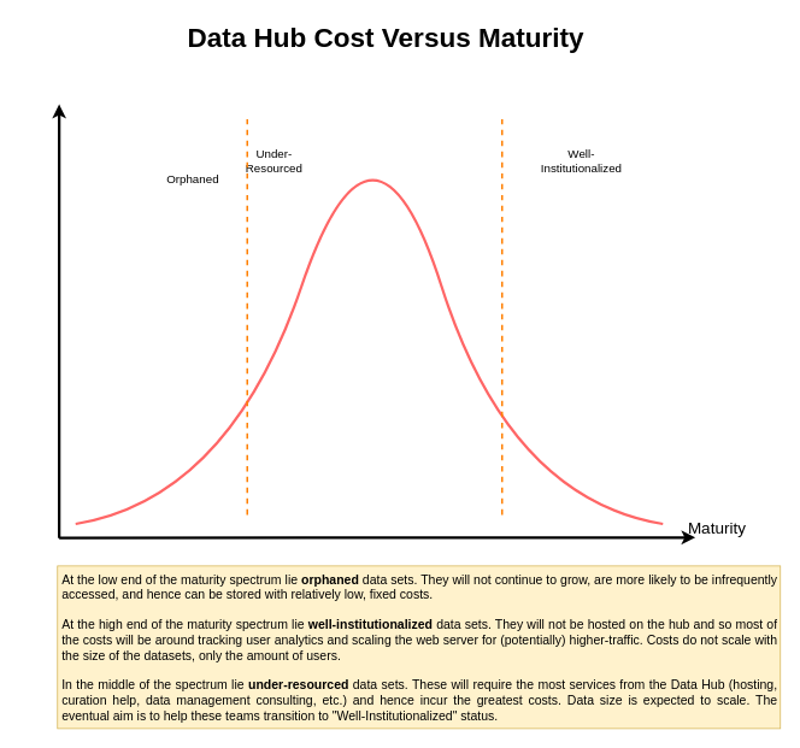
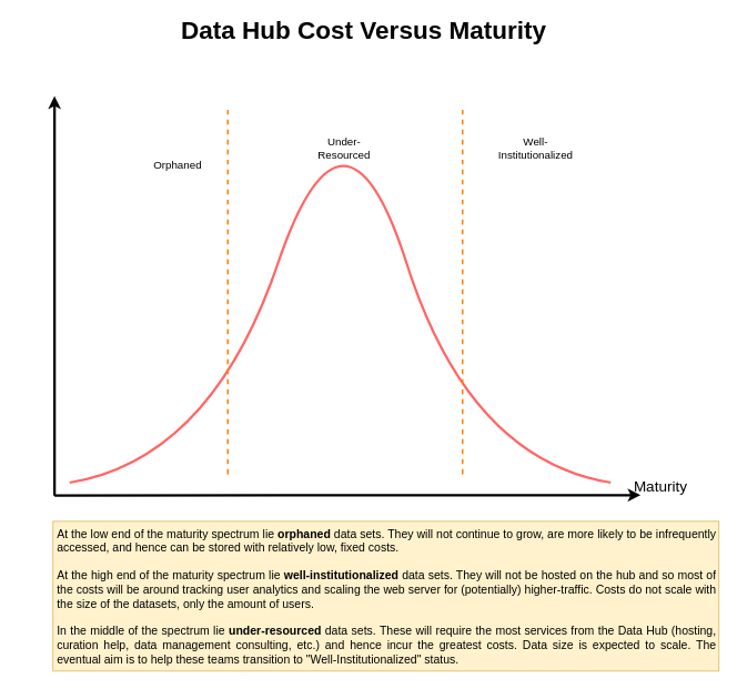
  <mxCell id="0" />
  <mxCell id="1" parent="0" />
- <mxCell id="2" value="Data Hub Cost Versus Maturity" style="text;spacingTop=-5;align=center;verticalAlign=middle;fontSize=30;fontStyle=1;html=1;points=[]" parent="1" vertex="1"><mxGeometry x="20.5" y="20.5" width="810" height="45" as="geometry" /></mxCell>
+ <mxCell id="2" value="Data Hub Cost Versus Maturity" style="text;spacingTop=-5;align=center;verticalAlign=middle;fontSize=30;fontStyle=1;html=1;points=[]" parent="1" vertex="1"><mxGeometry x="30.5" y="15.5" width="810" height="45" as="geometry" /></mxCell>
  <mxCell id="3" value="" style="group" parent="1" vertex="1" connectable="0"><mxGeometry x="23" y="86" width="840" height="517" as="geometry" /></mxCell>
  <mxCell id="4" value="" style="group" parent="3" vertex="1" connectable="0"><mxGeometry width="840" height="517" as="geometry" /></mxCell>
  <mxCell id="5" value="" style="edgeStyle=none;html=1;fontColor=#000000;strokeWidth=3;strokeColor=#000000;" parent="4" edge="1"><mxGeometry width="100" height="100" relative="1" as="geometry"><mxPoint x="41.869" y="509" as="sourcePoint" /><mxPoint x="41.869" y="29" as="targetPoint" /></mxGeometry></mxCell>
  <mxCell id="6" value="Maturity" style="text;spacingTop=-5;html=1;fontSize=18;fontStyle=0;points=[];strokeColor=none;" parent="4" vertex="1"><mxGeometry x="736.262" y="487" width="83.738" height="20" as="geometry" /></mxCell>
  <mxCell id="7" value="" style="edgeStyle=none;html=1;fontColor=#000000;strokeWidth=3;strokeColor=#000000;" parent="4" edge="1"><mxGeometry width="100" height="100" relative="1" as="geometry"><mxPoint x="41.869" y="509" as="sourcePoint" /><mxPoint x="745.794" y="508.5" as="targetPoint" /></mxGeometry></mxCell>
  <mxCell id="8" value="" style="endArrow=none;html=1;fontSize=13;strokeWidth=3;strokeColor=#FF6666;curved=1;startArrow=none;startFill=0;" parent="4" edge="1"><mxGeometry width="50" height="50" relative="1" as="geometry"><mxPoint x="60" y="493.5" as="sourcePoint" /><mxPoint x="710" y="493.5" as="targetPoint" /><Array as="points"><mxPoint x="230" y="465.5" /><mxPoint x="390" y="-4.5" /><mxPoint x="540" y="465.5" /></Array></mxGeometry></mxCell>
  <mxCell id="9" value="" style="endArrow=none;dashed=1;html=1;strokeWidth=2;strokeColor=#FF8000;fontSize=13;curved=1;" parent="4" edge="1"><mxGeometry width="50" height="50" relative="1" as="geometry"><mxPoint x="532" y="45.5" as="sourcePoint" /><mxPoint x="532" y="485.5" as="targetPoint" /></mxGeometry></mxCell>
  <mxCell id="10" value="Orphaned" style="text;html=1;strokeColor=none;fillColor=none;align=center;verticalAlign=middle;whiteSpace=wrap;rounded=0;fontSize=13;" parent="4" vertex="1"><mxGeometry x="160" y="95.5" width="60" height="30" as="geometry" /></mxCell>
  <mxCell id="11" value="Well-Institutionalized" style="text;html=1;strokeColor=none;fillColor=none;align=center;verticalAlign=middle;whiteSpace=wrap;rounded=0;fontSize=13;" parent="4" vertex="1"><mxGeometry x="570" y="75.5" width="100" height="30" as="geometry" /></mxCell>
- <mxCell id="12" value="Under-Resourced" style="text;html=1;strokeColor=none;fillColor=none;align=center;verticalAlign=middle;whiteSpace=wrap;rounded=0;fontSize=13;" parent="4" vertex="1"><mxGeometry x="250" y="75.5" width="60" height="30" as="geometry" /></mxCell>
+ <mxCell id="12" value="Under-Resourced" style="text;html=1;strokeColor=none;fillColor=none;align=center;verticalAlign=middle;whiteSpace=wrap;rounded=0;fontSize=13;" parent="4" vertex="1"><mxGeometry x="360" y="75.5" width="60" height="30" as="geometry" /></mxCell>
  <mxCell id="13" value="" style="endArrow=none;dashed=1;html=1;strokeWidth=2;strokeColor=#FF8000;fontSize=13;curved=1;" parent="3" edge="1"><mxGeometry width="50" height="50" relative="1" as="geometry"><mxPoint x="250" y="45.5" as="sourcePoint" /><mxPoint x="250" y="485.5" as="targetPoint" /></mxGeometry></mxCell>
  <mxCell id="14" value="&lt;div style=&quot;font-size: 14px;&quot; align=&quot;justify&quot;&gt;&lt;font style=&quot;font-size: 14px;&quot;&gt;&lt;br&gt;&lt;/font&gt;&lt;/div&gt;&lt;div style=&quot;font-size: 14px;&quot; align=&quot;justify&quot;&gt;&lt;font style=&quot;font-size: 14px;&quot;&gt;At the low end of the maturity spectrum lie &lt;b&gt;orphaned&lt;/b&gt; data sets. They will not continue to grow, are more likely to be infrequently accessed, and hence can be stored with relatively low, fixed costs. &lt;br&gt;&lt;/font&gt;&lt;/div&gt;&lt;div style=&quot;font-size: 14px;&quot; align=&quot;justify&quot;&gt;&lt;font style=&quot;font-size: 14px;&quot;&gt;&lt;br&gt;&lt;/font&gt;&lt;/div&gt;&lt;div style=&quot;font-size: 14px;&quot; align=&quot;justify&quot;&gt;&lt;font style=&quot;font-size: 14px;&quot;&gt;At the high end of the maturity spectrum lie &lt;b&gt;well-institutionalized&lt;/b&gt; data sets. They will not be hosted on the hub and so most of the costs will be around tracking user analytics and scaling the web server for (potentially) higher-traffic. Costs do not scale with the size of the datasets, only the amount of users.&lt;/font&gt;&lt;/div&gt;&lt;div style=&quot;font-size: 14px;&quot; align=&quot;justify&quot;&gt;&lt;font style=&quot;font-size: 14px;&quot;&gt;&lt;br&gt;&lt;/font&gt;&lt;/div&gt;&lt;div style=&quot;font-size: 14px;&quot; align=&quot;justify&quot;&gt;&lt;font style=&quot;font-size: 14px;&quot;&gt;In the middle of the spectrum lie &lt;b&gt;under-resourced&lt;/b&gt; data sets. These will  require the most services from the Data Hub (hosting, curation help, data management consulting, etc.) and hence incur the greatest costs. Data size is expected to scale. The eventual aim is to help these teams transition to &quot;Well-Institutionalized&quot; status.&lt;br&gt;&lt;/font&gt;&lt;/div&gt;" style="text;html=1;strokeColor=#d6b656;fillColor=#fff2cc;spacing=5;spacingTop=-20;whiteSpace=wrap;overflow=hidden;rounded=0;fontSize=13;" parent="1" vertex="1"><mxGeometry x="63" y="626" width="800" height="180" as="geometry" /></mxCell>
